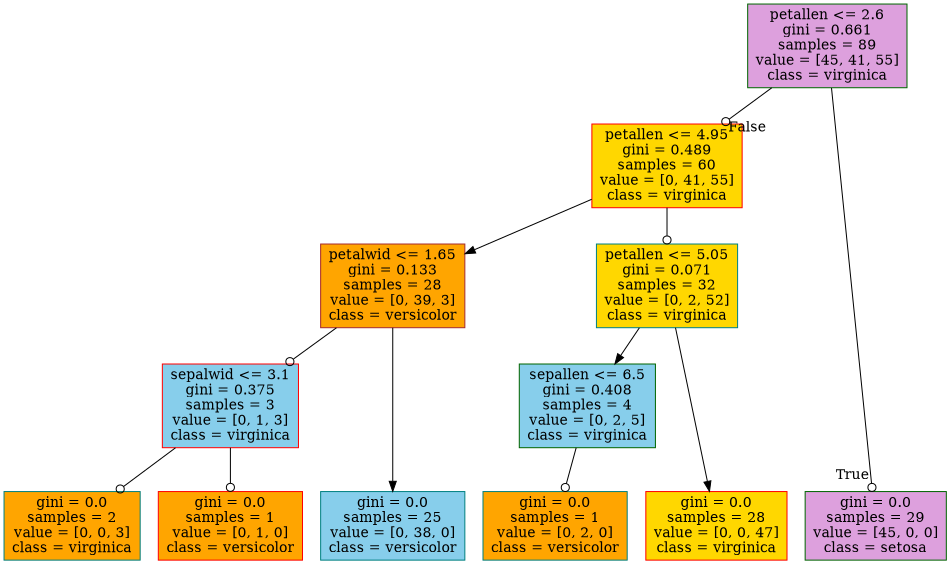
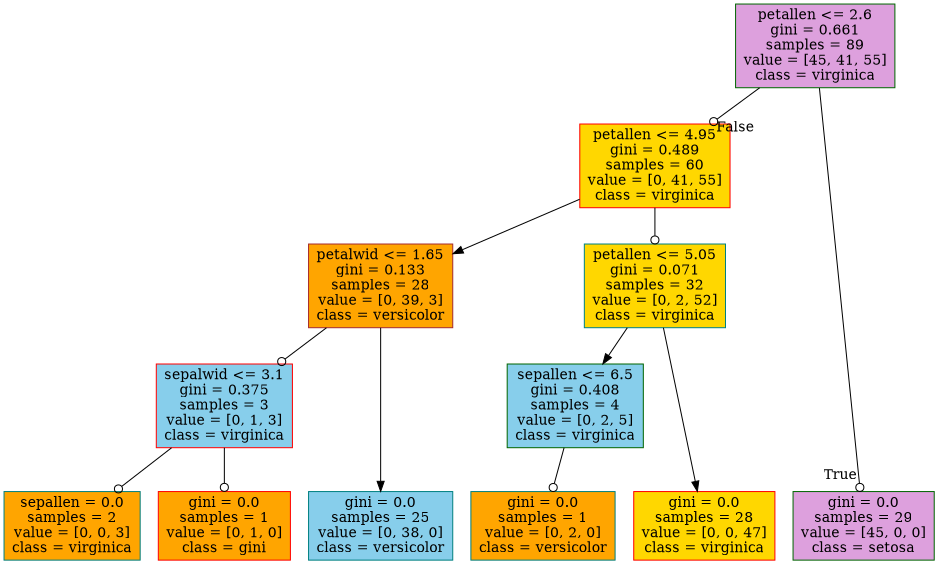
  digraph {
    ranksep=equally
    splines=polyline
    node [color=red fillcolor=orange shape=box style=filled]
    edge [arrowhead=odot]
    n1 [color=darkgreen fillcolor=plum label="petallen <= 2.6\ngini = 0.661\nsamples = 89\nvalue = [45, 41, 55]\nclass = virginica"]
    n2 [fillcolor=gold label="petallen <= 4.95\ngini = 0.489\nsamples = 60\nvalue = [0, 41, 55]\nclass = virginica"]
    n3 [color=brown label="petalwid <= 1.65\ngini = 0.133\nsamples = 28\nvalue = [0, 39, 3]\nclass = versicolor"]
    n4 [color=teal fillcolor=gold label="petallen <= 5.05\ngini = 0.071\nsamples = 32\nvalue = [0, 2, 52]\nclass = virginica"]
    n5 [fillcolor=skyblue label="sepalwid <= 3.1\ngini = 0.375\nsamples = 3\nvalue = [0, 1, 3]\nclass = virginica"]
    n6 [color=darkgreen fillcolor=skyblue label="sepallen <= 6.5\ngini = 0.408\nsamples = 4\nvalue = [0, 2, 5]\nclass = virginica"]
    n7 [color=darkgreen fillcolor=plum label="gini = 0.0\nsamples = 29\nvalue = [45, 0, 0]\nclass = setosa"]
    n8 [color=teal fillcolor=skyblue label="gini = 0.0\nsamples = 25\nvalue = [0, 38, 0]\nclass = versicolor"]
-   n9 [color=teal label="gini = 0.0\nsamples = 2\nvalue = [0, 0, 3]\nclass = virginica"]
-   n10 [label="gini = 0.0\nsamples = 1\nvalue = [0, 1, 0]\nclass = versicolor"]
+   n9 [color=teal label="sepallen = 0.0\nsamples = 2\nvalue = [0, 0, 3]\nclass = virginica"]
+   n10 [label="gini = 0.0\nsamples = 1\nvalue = [0, 1, 0]\nclass = gini"]
    n11 [color=teal label="gini = 0.0\nsamples = 1\nvalue = [0, 2, 0]\nclass = versicolor"]
    n12 [fillcolor=gold label="gini = 0.0\nsamples = 28\nvalue = [0, 0, 47]\nclass = virginica"]
    subgraph sub_1 {
      rank=same
      n1
    }
    subgraph sub_2 {
      rank=same
      n2
    }
    subgraph sub_3 {
      rank=same
      n3
      n4
    }
    subgraph sub_4 {
      rank=same
      n5
      n6
    }
    subgraph sub_5 {
      rank=same
      n7
      n8
      n9
      n10
      n11
      n12
    }
    n1 -> n2 [headlabel=False labelangle=-45 labeldistance=2.5]
    n1 -> n7 [headlabel=True labelangle=45 labeldistance=2.5]
    n2 -> n3 [arrowhead=normal]
    n2 -> n4
    n3 -> n5
    n3 -> n8 [arrowhead=normal]
    n4 -> n6 [arrowhead=normal]
    n4 -> n12 [arrowhead=normal]
    n5 -> n9
    n5 -> n10
    n6 -> n11
  }
